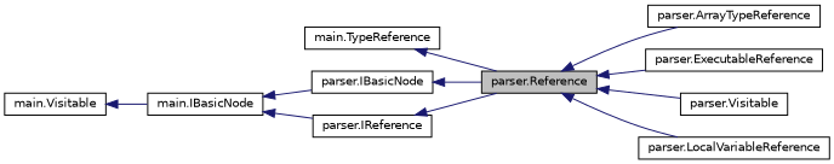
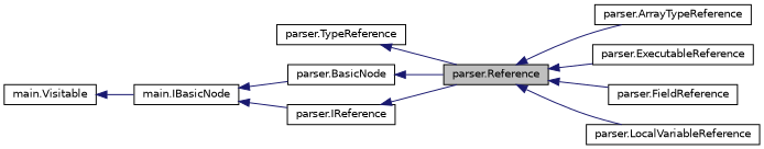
  digraph {
    rankdir=LR
    node [color=black fillcolor=white fontname=Helvetica fontsize=10 shape=record style=filled]
    edge [color=midnightblue dir=back fontname=Helvetica fontsize=10 labelfontname=Helvetica labelfontsize=10 style=solid]
    n1 [fillcolor=grey75 fontcolor=black height=0.2 label="parser.Reference" width=0.4]
    n2 [height=0.2 label="parser.ArrayTypeReference" width=0.4]
    n3 [height=0.2 label="parser.ExecutableReference" width=0.4]
-   n4 [height=0.2 label="parser.Visitable" width=0.4]
+   n4 [height=0.2 label="parser.FieldReference" width=0.4]
    n5 [height=0.2 label="parser.LocalVariableReference" width=0.4]
-   n6 [height=0.2 label="main.TypeReference" width=0.4]
-   n7 [height=0.2 label="parser.IBasicNode" width=0.4]
+   n6 [height=0.2 label="parser.TypeReference" width=0.4]
+   n7 [height=0.2 label="parser.BasicNode" width=0.4]
    n8 [height=0.2 label="main.IBasicNode" width=0.4]
    n9 [height=0.2 label="parser.IReference" width=0.4]
    n10 [height=0.2 label="main.Visitable" width=0.4]
    n1 -> n2
    n1 -> n3
    n1 -> n4
    n1 -> n5
    n6 -> n1
    n7 -> n1
    n8 -> n7
    n8 -> n9
    n9 -> n1
    n10 -> n8
  }
